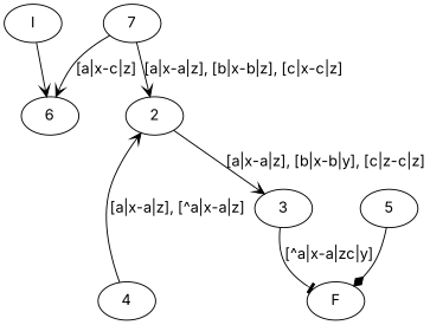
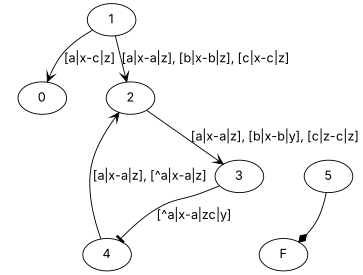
  digraph {
    fontname=Inter
    vcsn_context="lat<lal(abc), lal(xyz)>, b"
    node [fontname=Inter]
    edge [arrowhead=vee fontname=Inter]
-   I
-   0 [label=6]
-   1 [label=7]
+   0
+   1
    2
    3
    4
    5
    F
-   I -> 0
    1 -> 0 [label="[a|x-c|z]"]
    1 -> 2 [label="[a|x-a|z], [b|x-b|z], [c|x-c|z]"]
    2 -> 3 [label="[a|x-a|z], [b|x-b|y], [c|z-c|z]"]
-   3 -> F [arrowhead=tee label="[^a|x-a|zc|y]"]
+   3 -> 4 [arrowhead=tee label="[^a|x-a|zc|y]"]
    4 -> 2 [label="[a|x-a|z], [^a|x-a|z]"]
    5 -> F [arrowhead=diamond]
  }
